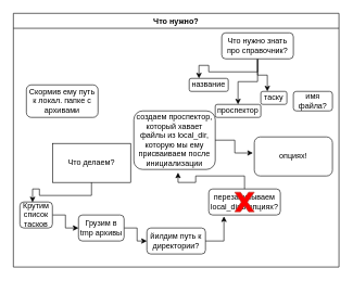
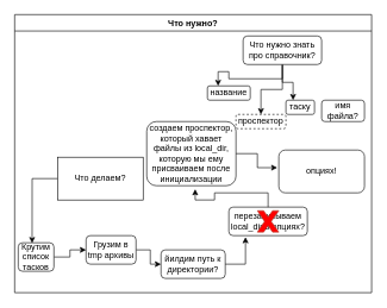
  <mxCell id="0" />
  <mxCell id="1" parent="0" />
  <mxCell id="2" value="Что нужно?" style="swimlane;whiteSpace=wrap;html=1;" vertex="1" parent="1"><mxGeometry x="20" y="20" width="500" height="390" as="geometry"><mxRectangle x="370" y="210" width="100" height="30" as="alternateBounds" /></mxGeometry></mxCell>
- <mxCell id="3" value="Скормив ему путь к локал. папке с архивами" style="rounded=1;whiteSpace=wrap;html=1;" vertex="1" parent="2"><mxGeometry x="20" y="110" width="110" height="50" as="geometry" /></mxCell>
  <mxCell id="4" style="edgeStyle=orthogonalEdgeStyle;rounded=0;orthogonalLoop=1;jettySize=auto;html=1;entryX=0.25;entryY=0;entryDx=0;entryDy=0;" edge="1" parent="2" source="7" target="8"><mxGeometry relative="1" as="geometry" /></mxCell>
  <mxCell id="5" style="edgeStyle=orthogonalEdgeStyle;rounded=0;orthogonalLoop=1;jettySize=auto;html=1;entryX=0.5;entryY=0;entryDx=0;entryDy=0;" edge="1" parent="2" source="7" target="9"><mxGeometry relative="1" as="geometry" /></mxCell>
  <mxCell id="6" style="edgeStyle=orthogonalEdgeStyle;rounded=0;orthogonalLoop=1;jettySize=auto;html=1;entryX=0.25;entryY=0;entryDx=0;entryDy=0;" edge="1" parent="2" source="7" target="10"><mxGeometry relative="1" as="geometry" /></mxCell>
  <mxCell id="7" value="Что нужно знать про справочник?" style="rounded=1;whiteSpace=wrap;html=1;" vertex="1" parent="2"><mxGeometry x="320" y="30" width="110" height="40" as="geometry" /></mxCell>
  <mxCell id="8" value="название" style="rounded=1;whiteSpace=wrap;html=1;" vertex="1" parent="2"><mxGeometry x="270" y="100" width="60" height="20" as="geometry" /></mxCell>
- <mxCell id="9" value="проспектор" style="rounded=1;whiteSpace=wrap;html=1;" vertex="1" parent="2"><mxGeometry x="310" y="140" width="70" height="20" as="geometry" /></mxCell>
+ <mxCell id="9" value="проспектор" style="rounded=1;whiteSpace=wrap;html=1;dashed=1;" vertex="1" parent="2"><mxGeometry x="310" y="140" width="70" height="20" as="geometry" /></mxCell>
  <mxCell id="10" value="таску" style="rounded=1;whiteSpace=wrap;html=1;" vertex="1" parent="2"><mxGeometry x="380" y="120" width="40" height="20" as="geometry" /></mxCell>
  <mxCell id="11" value="имя файла?" style="rounded=1;whiteSpace=wrap;html=1;" vertex="1" parent="2"><mxGeometry x="430" y="120" width="60" height="30" as="geometry" /></mxCell>
  <mxCell id="12" value="Что делаем?" style="whiteSpace=wrap;html=1;" vertex="1" parent="2"><mxGeometry x="60" y="200" width="120" height="60" as="geometry" /></mxCell>
  <mxCell id="13" style="edgeStyle=orthogonalEdgeStyle;rounded=0;orthogonalLoop=1;jettySize=auto;html=1;entryX=0;entryY=0.5;entryDx=0;entryDy=0;" edge="1" parent="2" source="14" target="17"><mxGeometry relative="1" as="geometry" /></mxCell>
- <mxCell id="14" value="Крутим список тасков" style="rounded=1;whiteSpace=wrap;html=1;" vertex="1" parent="2"><mxGeometry x="10" y="290" width="50" height="40" as="geometry" /></mxCell>
+ <mxCell id="14" value="Крутим список тасков" style="rounded=1;whiteSpace=wrap;html=1;" vertex="1" parent="2"><mxGeometry x="5" y="320" width="50" height="40" as="geometry" /></mxCell>
  <mxCell id="15" style="edgeStyle=orthogonalEdgeStyle;rounded=0;orthogonalLoop=1;jettySize=auto;html=1;entryX=0.389;entryY=0.014;entryDx=0;entryDy=0;entryPerimeter=0;" edge="1" parent="2" source="12" target="14"><mxGeometry relative="1" as="geometry" /></mxCell>
  <mxCell id="16" style="edgeStyle=orthogonalEdgeStyle;rounded=0;orthogonalLoop=1;jettySize=auto;html=1;entryX=0;entryY=0.5;entryDx=0;entryDy=0;" edge="1" parent="2" source="17" target="18"><mxGeometry relative="1" as="geometry" /></mxCell>
  <mxCell id="17" value="Грузим в tmp архивы" style="rounded=1;whiteSpace=wrap;html=1;" vertex="1" parent="2"><mxGeometry x="100" y="310" width="70" height="40" as="geometry" /></mxCell>
  <mxCell id="18" value="йилдим путь к директории?" style="rounded=1;whiteSpace=wrap;html=1;" vertex="1" parent="2"><mxGeometry x="205" y="330" width="90" height="40" as="geometry" /></mxCell>
  <mxCell id="19" value="перезаписываем local_dir в опциях?" style="rounded=1;whiteSpace=wrap;html=1;" vertex="1" parent="2"><mxGeometry x="300" y="270" width="110" height="40" as="geometry" /></mxCell>
  <mxCell id="20" style="edgeStyle=orthogonalEdgeStyle;rounded=0;orthogonalLoop=1;jettySize=auto;html=1;entryX=0.212;entryY=1.054;entryDx=0;entryDy=0;entryPerimeter=0;" edge="1" parent="2" source="18" target="19"><mxGeometry relative="1" as="geometry" /></mxCell>
  <mxCell id="21" value="создаем проспектор, который хавает файлы из local_dir, которую мы ему присваиваем после инициализации" style="rounded=1;whiteSpace=wrap;html=1;" vertex="1" parent="2"><mxGeometry x="185" y="150" width="125" height="90" as="geometry" /></mxCell>
  <mxCell id="22" style="edgeStyle=orthogonalEdgeStyle;rounded=0;orthogonalLoop=1;jettySize=auto;html=1;entryX=0.543;entryY=1.054;entryDx=0;entryDy=0;entryPerimeter=0;" edge="1" parent="2" source="19" target="21"><mxGeometry relative="1" as="geometry" /></mxCell>
  <mxCell id="23" value="" style="verticalLabelPosition=bottom;verticalAlign=top;html=1;shape=mxgraph.basic.x;shadow=0;fillColor=#FF0000;strokeColor=#ae4132;" vertex="1" parent="2"><mxGeometry x="340" y="275" width="30" height="30" as="geometry" /></mxCell>
  <mxCell id="24" value="опциях!" style="rounded=1;whiteSpace=wrap;html=1;" vertex="1" parent="1"><mxGeometry x="390" y="210" width="120" height="60" as="geometry" /></mxCell>
  <mxCell id="25" style="edgeStyle=orthogonalEdgeStyle;rounded=0;orthogonalLoop=1;jettySize=auto;html=1;entryX=-0.018;entryY=0.412;entryDx=0;entryDy=0;entryPerimeter=0;" edge="1" parent="1" source="21" target="24"><mxGeometry relative="1" as="geometry" /></mxCell>
